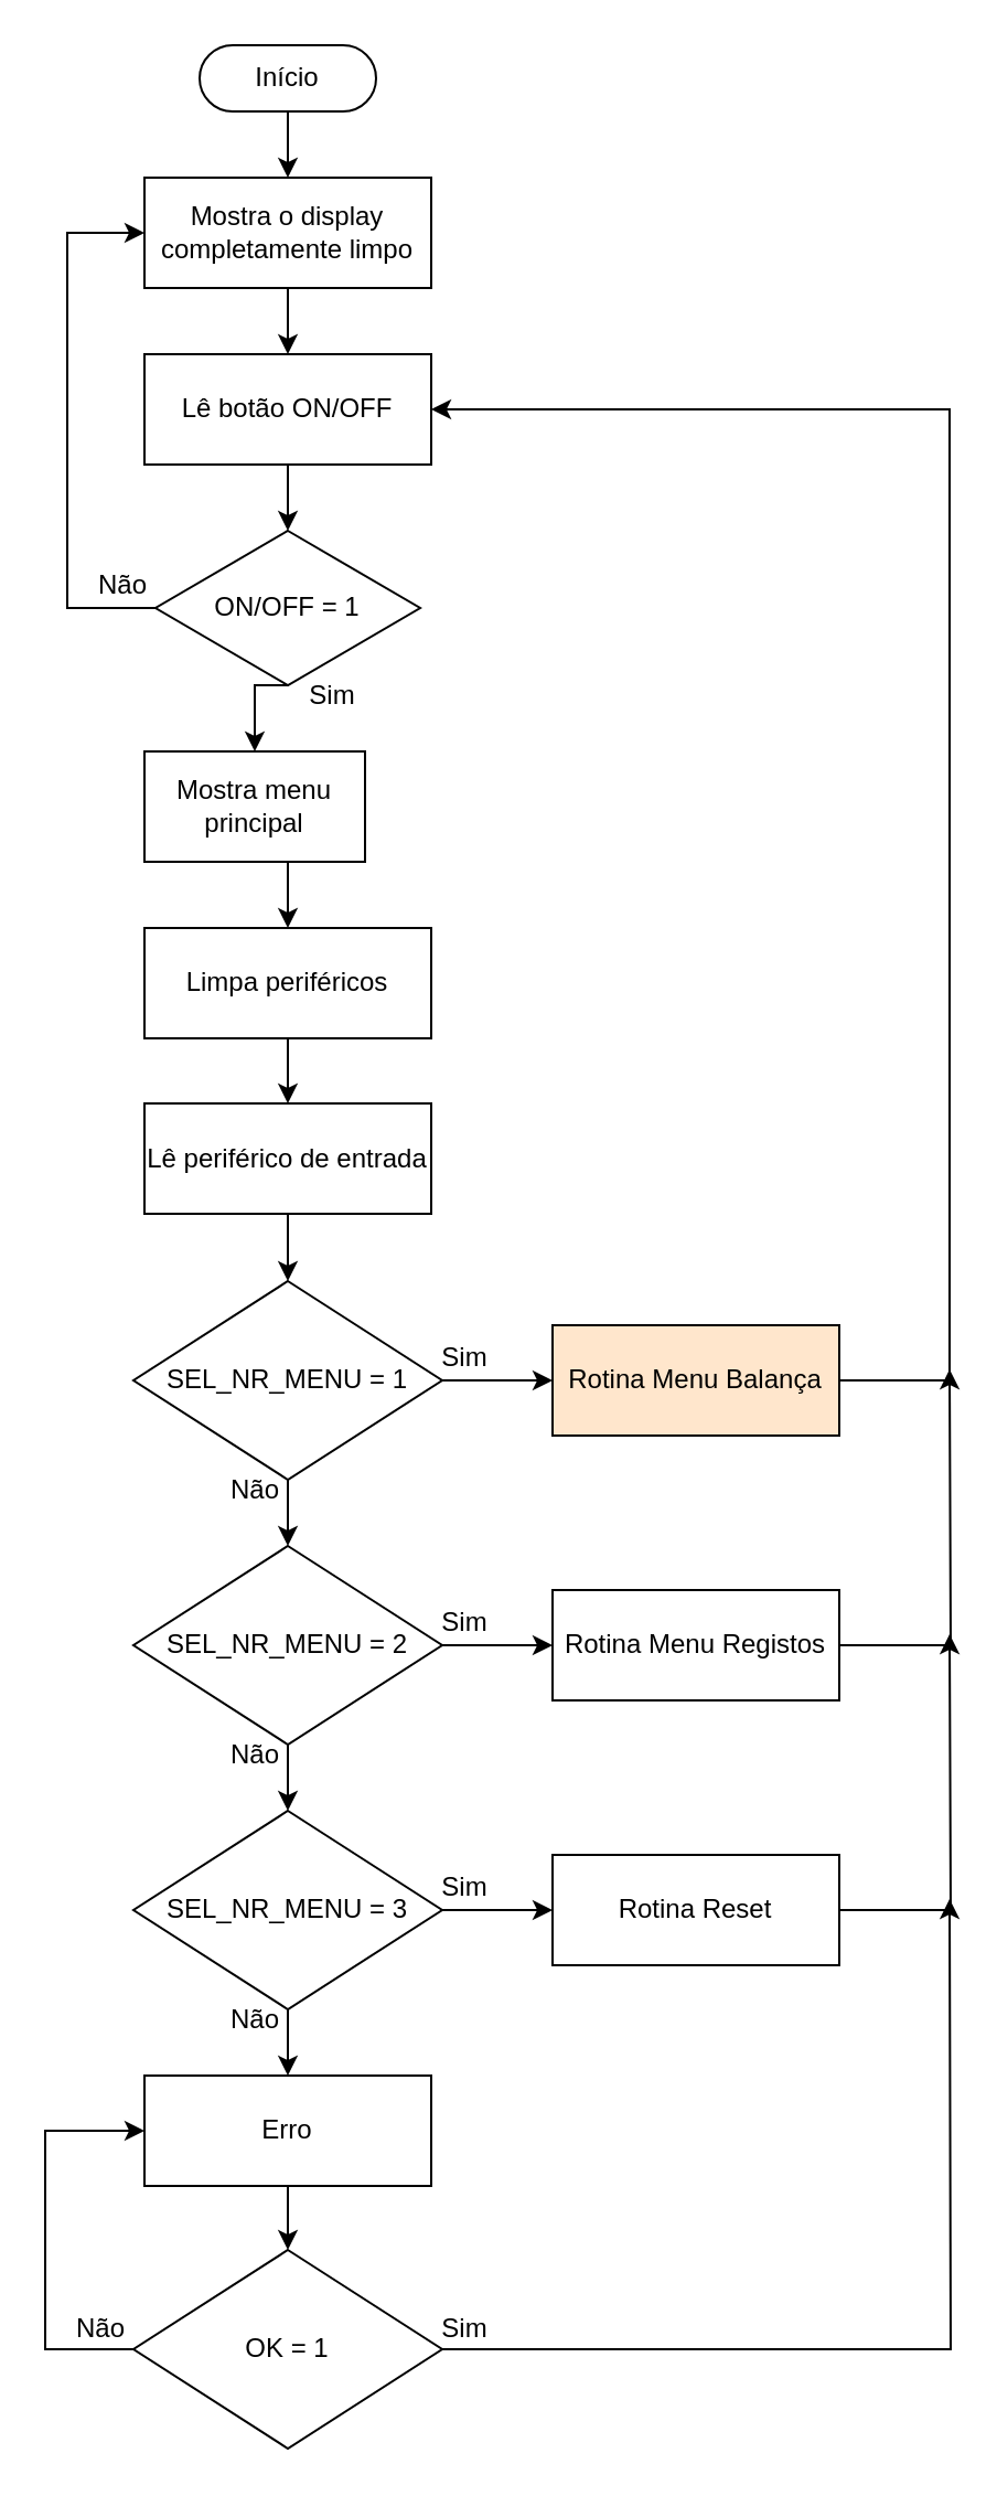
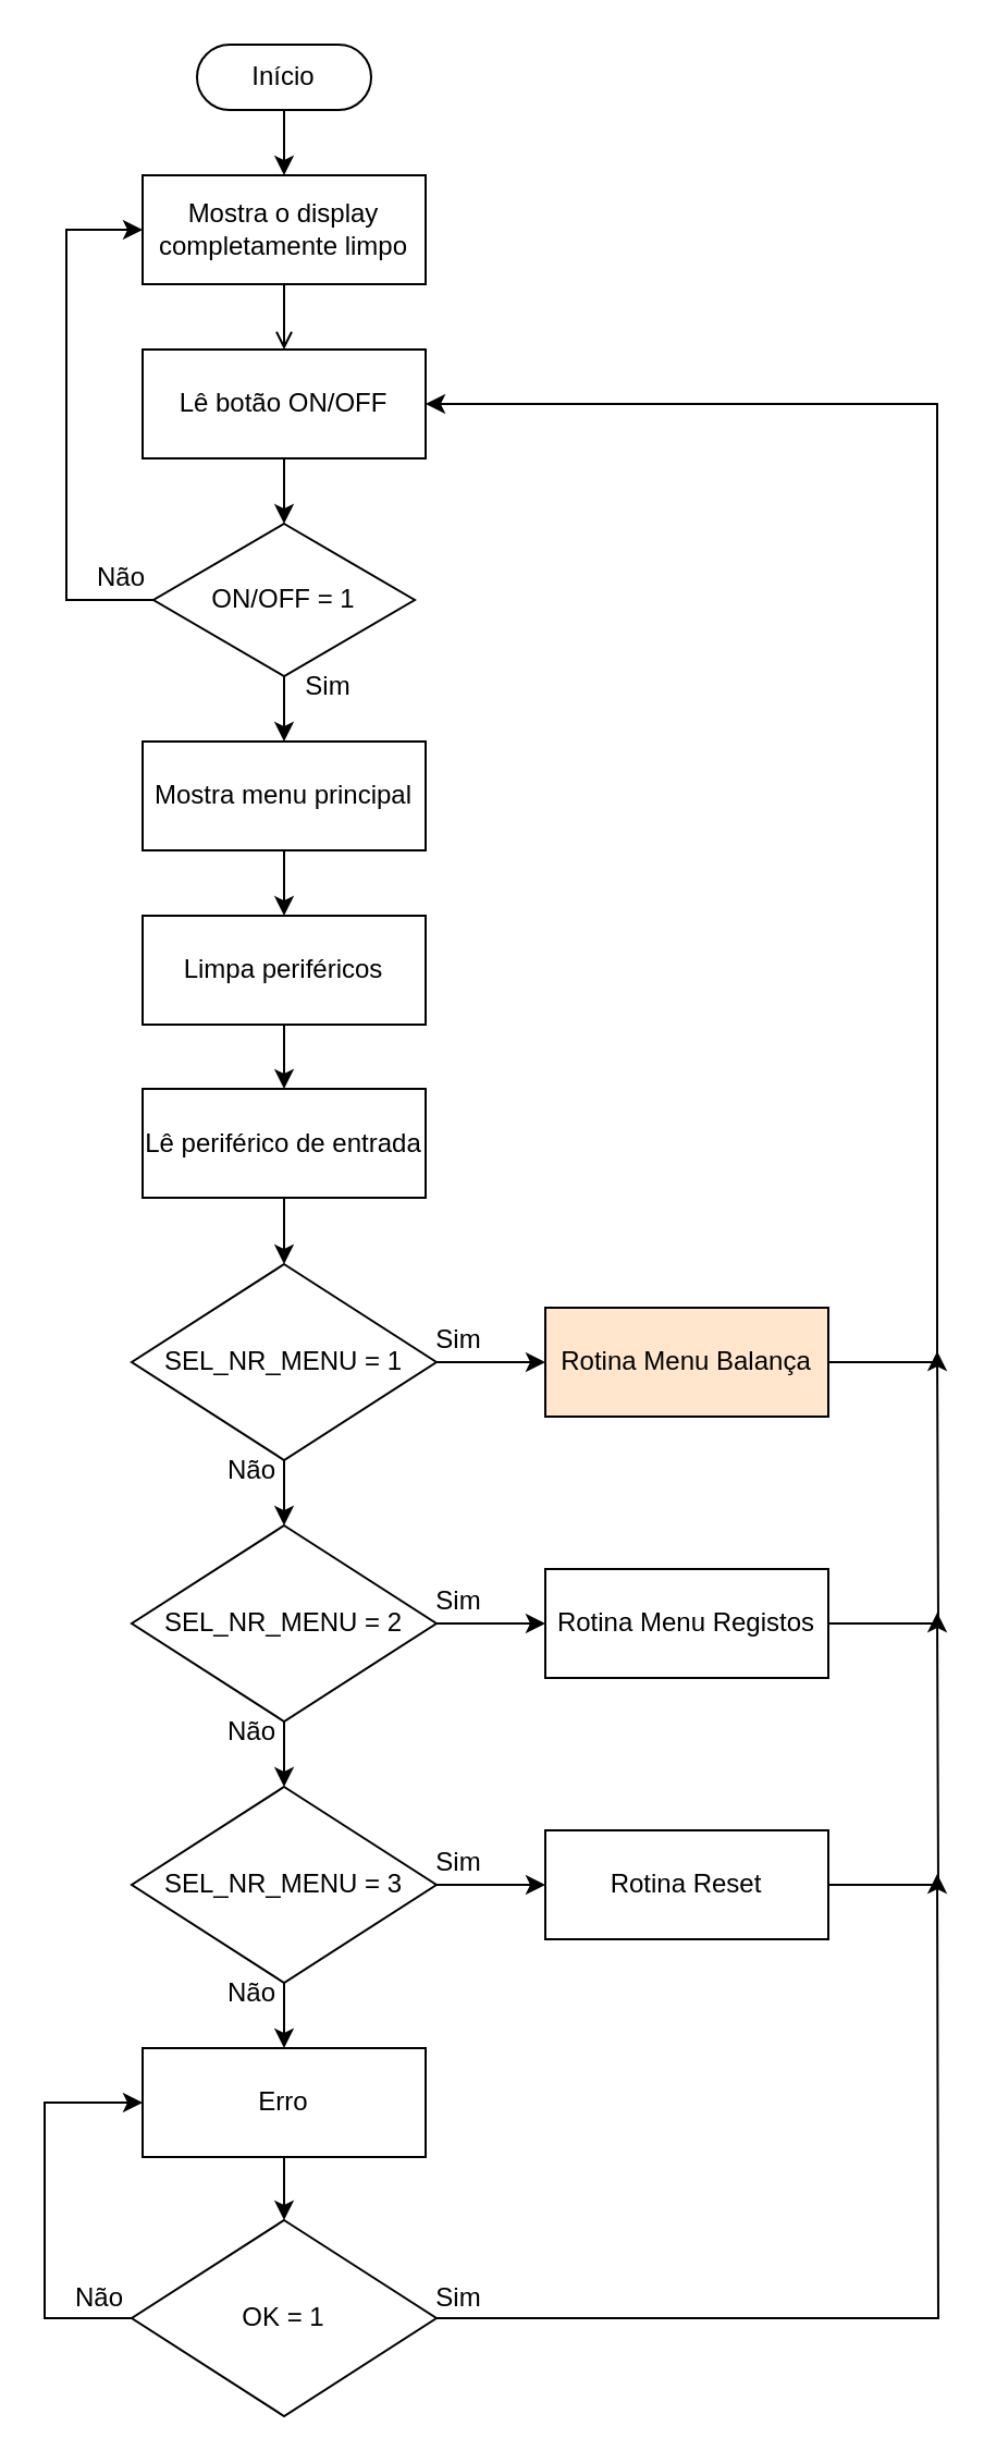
  <mxCell id="0" />
  <mxCell id="1" parent="0" />
  <mxCell id="2" style="edgeStyle=orthogonalEdgeStyle;rounded=0;orthogonalLoop=1;jettySize=auto;html=1;exitX=0.5;exitY=0.5;exitDx=0;exitDy=15.0;exitPerimeter=0;entryX=0.5;entryY=0;entryDx=0;entryDy=0;" edge="1" parent="1" source="3" target="5"><mxGeometry relative="1" as="geometry" /></mxCell>
  <mxCell id="3" value="Início" style="html=1;dashed=0;whiteSpace=wrap;shape=mxgraph.dfd.start" vertex="1" parent="1"><mxGeometry x="90" y="20" width="80" height="30" as="geometry" /></mxCell>
- <mxCell id="4" style="edgeStyle=orthogonalEdgeStyle;rounded=0;orthogonalLoop=1;jettySize=auto;html=1;exitX=0.5;exitY=1;exitDx=0;exitDy=0;entryX=0.5;entryY=0;entryDx=0;entryDy=0;" edge="1" parent="1" source="5" target="15"><mxGeometry relative="1" as="geometry" /></mxCell>
+ <mxCell id="4" style="edgeStyle=orthogonalEdgeStyle;rounded=0;orthogonalLoop=1;jettySize=auto;html=1;exitX=0.5;exitY=1;exitDx=0;exitDy=0;entryX=0.5;entryY=0;entryDx=0;entryDy=0;endArrow=open;" edge="1" parent="1" source="5" target="15"><mxGeometry relative="1" as="geometry" /></mxCell>
  <mxCell id="5" value="Mostra o display completamente limpo" style="html=1;dashed=0;whiteSpace=wrap;" vertex="1" parent="1"><mxGeometry x="65" y="80" width="130" height="50" as="geometry" /></mxCell>
  <mxCell id="6" style="edgeStyle=orthogonalEdgeStyle;rounded=0;orthogonalLoop=1;jettySize=auto;html=1;exitX=0;exitY=0.5;exitDx=0;exitDy=0;entryX=0;entryY=0.5;entryDx=0;entryDy=0;" edge="1" parent="1" source="12" target="5"><mxGeometry relative="1" as="geometry"><mxPoint x="30" y="200" as="targetPoint" /><Array as="points"><mxPoint x="30" y="275" /><mxPoint x="30" y="105" /></Array></mxGeometry></mxCell>
  <mxCell id="7" style="edgeStyle=orthogonalEdgeStyle;rounded=0;orthogonalLoop=1;jettySize=auto;html=1;exitX=0.5;exitY=1;exitDx=0;exitDy=0;entryX=0.5;entryY=0;entryDx=0;entryDy=0;" edge="1" parent="1" source="8" target="11"><mxGeometry relative="1" as="geometry" /></mxCell>
- <mxCell id="8" value="Mostra menu principal" style="html=1;dashed=0;whiteSpace=wrap;" vertex="1" parent="1"><mxGeometry x="65" y="340" width="100" height="50" as="geometry" /></mxCell>
+ <mxCell id="8" value="Mostra menu principal" style="html=1;dashed=0;whiteSpace=wrap;" vertex="1" parent="1"><mxGeometry x="65" y="340" width="130" height="50" as="geometry" /></mxCell>
  <mxCell id="9" style="edgeStyle=orthogonalEdgeStyle;rounded=0;orthogonalLoop=1;jettySize=auto;html=1;exitX=0.5;exitY=1;exitDx=0;exitDy=0;entryX=0.5;entryY=0;entryDx=0;entryDy=0;" edge="1" parent="1" source="12" target="8"><mxGeometry relative="1" as="geometry" /></mxCell>
  <mxCell id="10" style="edgeStyle=orthogonalEdgeStyle;rounded=0;orthogonalLoop=1;jettySize=auto;html=1;exitX=0.5;exitY=1;exitDx=0;exitDy=0;entryX=0.5;entryY=0;entryDx=0;entryDy=0;" edge="1" parent="1" source="11" target="18"><mxGeometry relative="1" as="geometry" /></mxCell>
  <mxCell id="11" value="Limpa periféricos" style="html=1;dashed=0;whiteSpace=wrap;" vertex="1" parent="1"><mxGeometry x="65" y="420" width="130" height="50" as="geometry" /></mxCell>
  <mxCell id="12" value="ON/OFF = 1" style="shape=rhombus;html=1;dashed=0;whiteSpace=wrap;perimeter=rhombusPerimeter;" vertex="1" parent="1"><mxGeometry x="70" y="240" width="120" height="70" as="geometry" /></mxCell>
  <mxCell id="13" value="Não" style="text;html=1;align=center;verticalAlign=middle;resizable=0;points=[];autosize=1;strokeColor=none;fillColor=none;" vertex="1" parent="1"><mxGeometry x="30" y="250" width="50" height="30" as="geometry" /></mxCell>
  <mxCell id="14" style="edgeStyle=orthogonalEdgeStyle;rounded=0;orthogonalLoop=1;jettySize=auto;html=1;exitX=0.5;exitY=1;exitDx=0;exitDy=0;entryX=0.5;entryY=0;entryDx=0;entryDy=0;" edge="1" parent="1" source="15" target="12"><mxGeometry relative="1" as="geometry" /></mxCell>
  <mxCell id="15" value="&lt;div&gt;Lê botão ON/OFF&lt;/div&gt;" style="html=1;dashed=0;whiteSpace=wrap;" vertex="1" parent="1"><mxGeometry x="65" y="160" width="130" height="50" as="geometry" /></mxCell>
  <mxCell id="16" value="Sim" style="text;html=1;align=center;verticalAlign=middle;resizable=0;points=[];autosize=1;strokeColor=none;fillColor=none;" vertex="1" parent="1"><mxGeometry x="130" y="300" width="40" height="30" as="geometry" /></mxCell>
  <mxCell id="17" style="edgeStyle=orthogonalEdgeStyle;rounded=0;orthogonalLoop=1;jettySize=auto;html=1;exitX=0.5;exitY=1;exitDx=0;exitDy=0;entryX=0.5;entryY=0;entryDx=0;entryDy=0;" edge="1" parent="1" source="18" target="21"><mxGeometry relative="1" as="geometry" /></mxCell>
  <mxCell id="18" value="Lê periférico de entrada" style="html=1;dashed=0;whiteSpace=wrap;" vertex="1" parent="1"><mxGeometry x="65" y="499.5" width="130" height="50" as="geometry" /></mxCell>
  <mxCell id="19" style="edgeStyle=orthogonalEdgeStyle;rounded=0;orthogonalLoop=1;jettySize=auto;html=1;exitX=0.5;exitY=1;exitDx=0;exitDy=0;" edge="1" parent="1" source="21" target="24"><mxGeometry relative="1" as="geometry" /></mxCell>
  <mxCell id="20" style="edgeStyle=orthogonalEdgeStyle;rounded=0;orthogonalLoop=1;jettySize=auto;html=1;exitX=1;exitY=0.5;exitDx=0;exitDy=0;" edge="1" parent="1" source="21" target="34"><mxGeometry relative="1" as="geometry" /></mxCell>
  <mxCell id="21" value="SEL_NR_MENU = 1" style="shape=rhombus;html=1;dashed=0;whiteSpace=wrap;perimeter=rhombusPerimeter;" vertex="1" parent="1"><mxGeometry x="60" y="580" width="140" height="90" as="geometry" /></mxCell>
  <mxCell id="22" style="edgeStyle=orthogonalEdgeStyle;rounded=0;orthogonalLoop=1;jettySize=auto;html=1;exitX=0.5;exitY=1;exitDx=0;exitDy=0;" edge="1" parent="1" source="24" target="27"><mxGeometry relative="1" as="geometry" /></mxCell>
  <mxCell id="23" style="edgeStyle=orthogonalEdgeStyle;rounded=0;orthogonalLoop=1;jettySize=auto;html=1;exitX=1;exitY=0.5;exitDx=0;exitDy=0;entryX=0;entryY=0.5;entryDx=0;entryDy=0;" edge="1" parent="1" source="24" target="36"><mxGeometry relative="1" as="geometry" /></mxCell>
  <mxCell id="24" value="SEL_NR_MENU = 2" style="shape=rhombus;html=1;dashed=0;whiteSpace=wrap;perimeter=rhombusPerimeter;" vertex="1" parent="1"><mxGeometry x="60" y="700" width="140" height="90" as="geometry" /></mxCell>
  <mxCell id="25" style="edgeStyle=orthogonalEdgeStyle;rounded=0;orthogonalLoop=1;jettySize=auto;html=1;exitX=0.5;exitY=1;exitDx=0;exitDy=0;entryX=0.5;entryY=0;entryDx=0;entryDy=0;" edge="1" parent="1" source="27" target="32"><mxGeometry relative="1" as="geometry" /></mxCell>
  <mxCell id="26" style="edgeStyle=orthogonalEdgeStyle;rounded=0;orthogonalLoop=1;jettySize=auto;html=1;exitX=1;exitY=0.5;exitDx=0;exitDy=0;entryX=0;entryY=0.5;entryDx=0;entryDy=0;" edge="1" parent="1" source="27" target="38"><mxGeometry relative="1" as="geometry" /></mxCell>
  <mxCell id="27" value="SEL_NR_MENU = 3" style="shape=rhombus;html=1;dashed=0;whiteSpace=wrap;perimeter=rhombusPerimeter;" vertex="1" parent="1"><mxGeometry x="60" y="820" width="140" height="90" as="geometry" /></mxCell>
  <mxCell id="28" value="Não" style="text;html=1;align=center;verticalAlign=middle;resizable=0;points=[];autosize=1;strokeColor=none;fillColor=none;" vertex="1" parent="1"><mxGeometry x="90" y="660" width="50" height="30" as="geometry" /></mxCell>
  <mxCell id="29" value="Não" style="text;html=1;align=center;verticalAlign=middle;resizable=0;points=[];autosize=1;strokeColor=none;fillColor=none;" vertex="1" parent="1"><mxGeometry x="90" y="780" width="50" height="30" as="geometry" /></mxCell>
  <mxCell id="30" style="edgeStyle=orthogonalEdgeStyle;rounded=0;orthogonalLoop=1;jettySize=auto;html=1;exitX=1;exitY=0.5;exitDx=0;exitDy=0;" edge="1" parent="1" source="43"><mxGeometry relative="1" as="geometry"><mxPoint x="430" y="860" as="targetPoint" /></mxGeometry></mxCell>
  <mxCell id="31" style="edgeStyle=orthogonalEdgeStyle;rounded=0;orthogonalLoop=1;jettySize=auto;html=1;exitX=0.5;exitY=1;exitDx=0;exitDy=0;entryX=0.5;entryY=0;entryDx=0;entryDy=0;" edge="1" parent="1" source="32" target="43"><mxGeometry relative="1" as="geometry" /></mxCell>
  <mxCell id="32" value="Erro" style="html=1;dashed=0;whiteSpace=wrap;" vertex="1" parent="1"><mxGeometry x="65" y="940" width="130" height="50" as="geometry" /></mxCell>
  <mxCell id="33" style="edgeStyle=orthogonalEdgeStyle;rounded=0;orthogonalLoop=1;jettySize=auto;html=1;exitX=1;exitY=0.5;exitDx=0;exitDy=0;entryX=1;entryY=0.5;entryDx=0;entryDy=0;" edge="1" parent="1" source="34" target="15"><mxGeometry relative="1" as="geometry"><mxPoint x="430" y="180" as="targetPoint" /><Array as="points"><mxPoint x="430" y="625" /><mxPoint x="430" y="185" /></Array></mxGeometry></mxCell>
  <mxCell id="34" value="Rotina Menu Balança" style="html=1;dashed=0;whiteSpace=wrap;fillColor=#ffe6cc;" vertex="1" parent="1"><mxGeometry x="250" y="600" width="130" height="50" as="geometry" /></mxCell>
  <mxCell id="35" style="edgeStyle=orthogonalEdgeStyle;rounded=0;orthogonalLoop=1;jettySize=auto;html=1;exitX=1;exitY=0.5;exitDx=0;exitDy=0;" edge="1" parent="1" source="36"><mxGeometry relative="1" as="geometry"><mxPoint x="430" y="620" as="targetPoint" /></mxGeometry></mxCell>
  <mxCell id="36" value="Rotina Menu Registos" style="html=1;dashed=0;whiteSpace=wrap;" vertex="1" parent="1"><mxGeometry x="250" y="720" width="130" height="50" as="geometry" /></mxCell>
  <mxCell id="37" style="edgeStyle=orthogonalEdgeStyle;rounded=0;orthogonalLoop=1;jettySize=auto;html=1;exitX=1;exitY=0.5;exitDx=0;exitDy=0;" edge="1" parent="1" source="38"><mxGeometry relative="1" as="geometry"><mxPoint x="430" y="740" as="targetPoint" /></mxGeometry></mxCell>
  <mxCell id="38" value="Rotina Reset" style="html=1;dashed=0;whiteSpace=wrap;" vertex="1" parent="1"><mxGeometry x="250" y="840" width="130" height="50" as="geometry" /></mxCell>
  <mxCell id="39" value="Sim" style="text;html=1;align=center;verticalAlign=middle;resizable=0;points=[];autosize=1;strokeColor=none;fillColor=none;" vertex="1" parent="1"><mxGeometry x="190" y="600" width="40" height="30" as="geometry" /></mxCell>
  <mxCell id="40" value="Sim" style="text;html=1;align=center;verticalAlign=middle;resizable=0;points=[];autosize=1;strokeColor=none;fillColor=none;" vertex="1" parent="1"><mxGeometry x="190" y="720" width="40" height="30" as="geometry" /></mxCell>
  <mxCell id="41" value="Sim" style="text;html=1;align=center;verticalAlign=middle;resizable=0;points=[];autosize=1;strokeColor=none;fillColor=none;" vertex="1" parent="1"><mxGeometry x="190" y="840" width="40" height="30" as="geometry" /></mxCell>
  <mxCell id="42" style="edgeStyle=orthogonalEdgeStyle;rounded=0;orthogonalLoop=1;jettySize=auto;html=1;exitX=0;exitY=0.5;exitDx=0;exitDy=0;entryX=0;entryY=0.5;entryDx=0;entryDy=0;" edge="1" parent="1" source="43" target="32"><mxGeometry relative="1" as="geometry"><Array as="points"><mxPoint x="20" y="1064" /><mxPoint x="20" y="965" /></Array></mxGeometry></mxCell>
  <mxCell id="43" value="OK = 1" style="shape=rhombus;html=1;dashed=0;whiteSpace=wrap;perimeter=rhombusPerimeter;" vertex="1" parent="1"><mxGeometry x="60" y="1019" width="140" height="90" as="geometry" /></mxCell>
  <mxCell id="44" value="Sim" style="text;html=1;align=center;verticalAlign=middle;resizable=0;points=[];autosize=1;strokeColor=none;fillColor=none;" vertex="1" parent="1"><mxGeometry x="190" y="1040" width="40" height="30" as="geometry" /></mxCell>
  <mxCell id="45" value="Não" style="text;html=1;align=center;verticalAlign=middle;resizable=0;points=[];autosize=1;strokeColor=none;fillColor=none;" vertex="1" parent="1"><mxGeometry x="90" y="900" width="50" height="30" as="geometry" /></mxCell>
  <mxCell id="46" value="Não" style="text;html=1;align=center;verticalAlign=middle;resizable=0;points=[];autosize=1;strokeColor=none;fillColor=none;" vertex="1" parent="1"><mxGeometry x="20" y="1040" width="50" height="30" as="geometry" /></mxCell>
